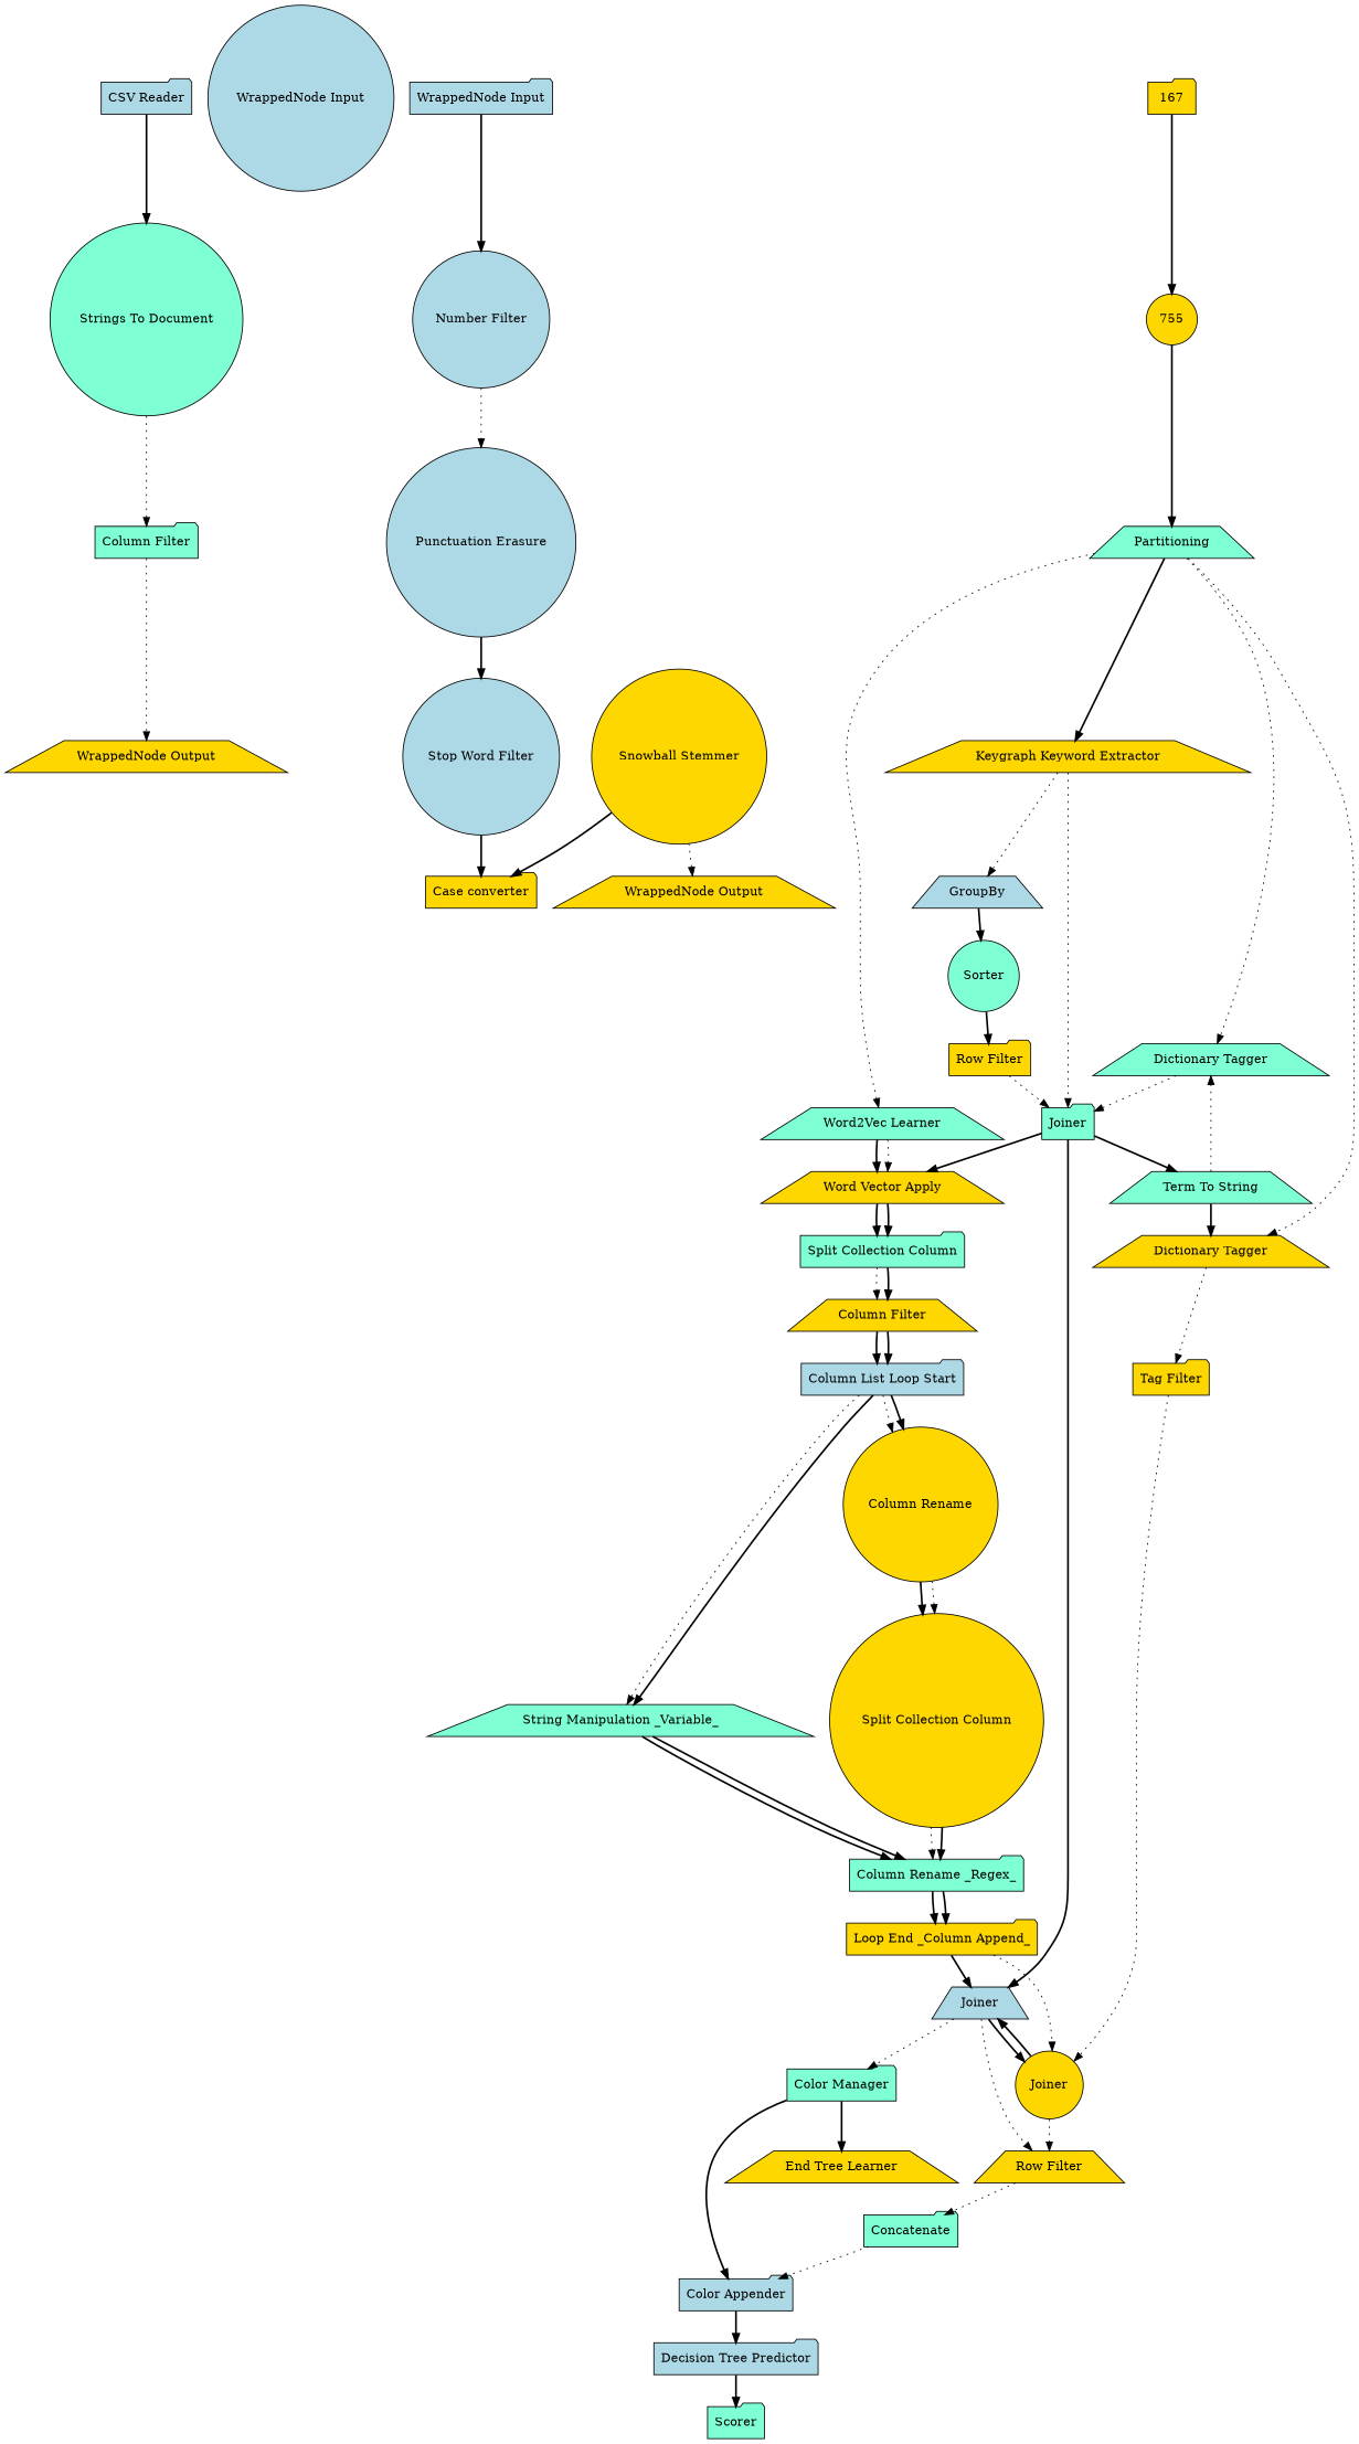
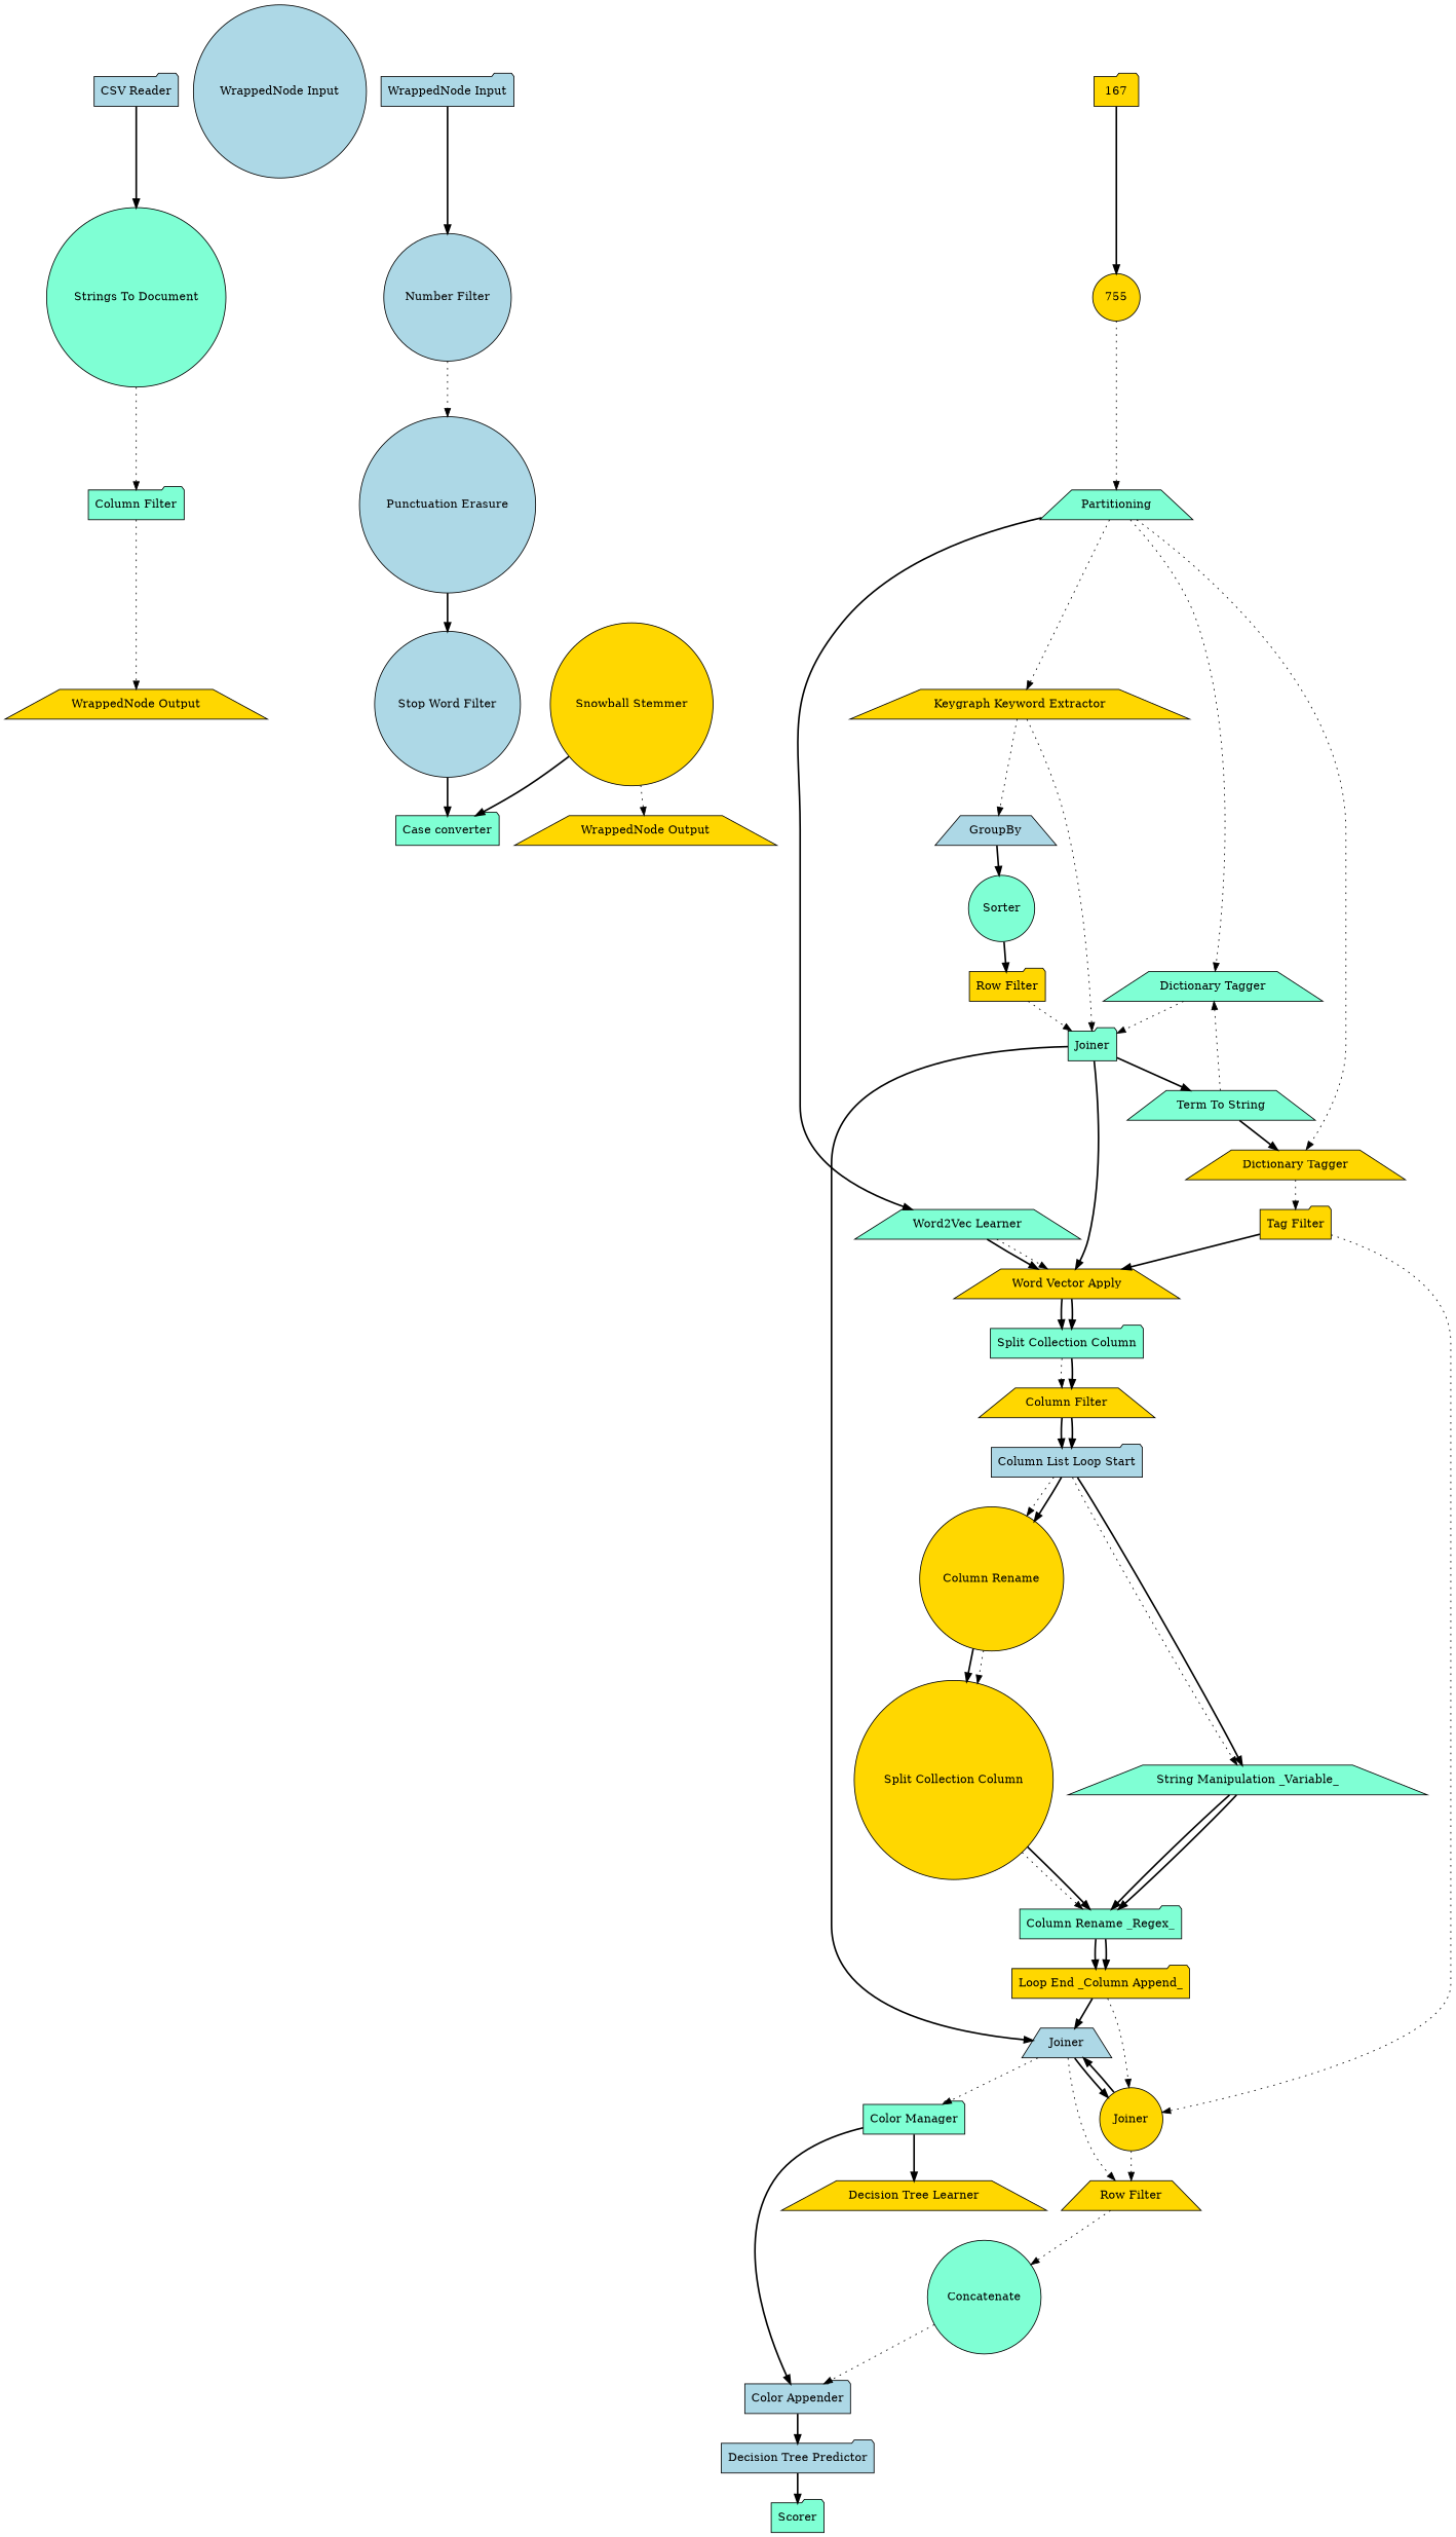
  digraph {
    rankdir=TB
    node [fillcolor=gold shape=folder style=filled]
    edge [style=bold]
    n1 [fillcolor=aquamarine label="Column Filter"]
    n2 [label="WrappedNode Output" shape=trapezium]
    n3 [fillcolor=lightblue label="WrappedNode Input" shape=circle]
    n4 [fillcolor=aquamarine label="Strings To Document" shape=circle]
    n5 [fillcolor=lightblue label="CSV Reader"]
-   n6 [label="Case converter"]
+   n6 [fillcolor=aquamarine label="Case converter"]
    n7 [label="Snowball Stemmer" shape=circle]
    n8 [label="WrappedNode Output" shape=trapezium]
    n9 [fillcolor=lightblue label="Punctuation Erasure" shape=circle]
    n10 [fillcolor=lightblue label="Stop Word Filter" shape=circle]
    n11 [fillcolor=lightblue label="Number Filter" shape=circle]
    n12 [fillcolor=lightblue label="WrappedNode Input"]
    n13 [fillcolor=lightblue label="Color Appender"]
    n14 [fillcolor=lightblue label="Decision Tree Predictor"]
    n15 [fillcolor=aquamarine label=Scorer]
    n16 [fillcolor=aquamarine label="Color Manager"]
-   n17 [label="End Tree Learner" shape=trapezium]
+   n17 [label="Decision Tree Learner" shape=trapezium]
    n18 [fillcolor=aquamarine label=Partitioning shape=trapezium]
    n19 [fillcolor=aquamarine label="Dictionary Tagger" shape=trapezium]
    n20 [label="Dictionary Tagger" shape=trapezium]
    n21 [label="Keygraph Keyword Extractor" shape=trapezium]
    n22 [fillcolor=aquamarine label="Word2Vec Learner" shape=trapezium]
    n23 [fillcolor=aquamarine label=Joiner]
    n24 [label="Tag Filter"]
    n25 [fillcolor=lightblue label=GroupBy shape=trapezium]
    n26 [label="Word Vector Apply" shape=trapezium]
    n27 [fillcolor=aquamarine label="Term To String" shape=trapezium]
    n28 [fillcolor=lightblue label=Joiner shape=trapezium]
    n29 [fillcolor=aquamarine label="Split Collection Column"]
    n30 [label=Joiner shape=circle]
    n31 [label="Row Filter" shape=trapezium]
    n32 [fillcolor=aquamarine label=Sorter shape=circle]
    n33 [label="Row Filter"]
    n34 [label="Column Filter" shape=trapezium]
    n35 [fillcolor=lightblue label="Column List Loop Start"]
    n36 [label="Column Rename" shape=circle]
    n37 [fillcolor=aquamarine label="String Manipulation _Variable_" shape=trapezium]
    n38 [label="Split Collection Column" shape=circle]
    n39 [fillcolor=aquamarine label="Column Rename _Regex_"]
    n40 [label="Loop End _Column Append_"]
-   n41 [fillcolor=aquamarine label=Concatenate]
+   n41 [fillcolor=aquamarine label=Concatenate shape=circle]
    755 [shape=circle]
    167
    n1 -> n2 [style=dotted]
    n4 -> n1 [style=dotted]
    n5 -> n4
    n7 -> n6
    n7 -> n8 [style=dotted]
    n9 -> n10
    n10 -> n6
    n11 -> n9 [style=dotted]
    n12 -> n11
    n13 -> n14
    n14 -> n15
    n16 -> n13
    n16 -> n17
    n18 -> n19 [style=dotted]
    n18 -> n20 [style=dotted]
-   n18 -> n21
-   n18 -> n22 [style=dotted]
+   n18 -> n21 [style=dotted]
+   n18 -> n22
    n19 -> n23 [style=dotted]
    n20 -> n24 [style=dotted]
    n21 -> n23 [style=dotted]
    n21 -> n25 [style=dotted]
    n22 -> n26
    n22 -> n26 [style=dotted]
    n23 -> n26
    n23 -> n27
    n23 -> n28
+   n24 -> n26
    n24 -> n30 [style=dotted]
    n25 -> n32
    n26 -> n29
    n26 -> n29
    n27 -> n19 [style=dotted]
    n27 -> n20
    n28 -> n16 [style=dotted]
    n28 -> n30
    n28 -> n31 [style=dotted]
    n29 -> n34 [style=dotted]
    n29 -> n34
    n30 -> n28
    n30 -> n31 [style=dotted]
    n31 -> n41 [style=dotted]
    n32 -> n33
    n33 -> n23 [style=dotted]
    n34 -> n35
    n34 -> n35
    n35 -> n36 [style=dotted]
    n35 -> n36
    n35 -> n37 [style=dotted]
    n35 -> n37
    n36 -> n38
    n36 -> n38 [style=dotted]
    n37 -> n39
    n37 -> n39
    n38 -> n39 [style=dotted]
    n38 -> n39
    n39 -> n40
    n39 -> n40
    n40 -> n28
    n40 -> n30 [style=dotted]
    n41 -> n13 [style=dotted]
-   755 -> n18
+   755 -> n18 [style=dotted]
    167 -> 755
  }
